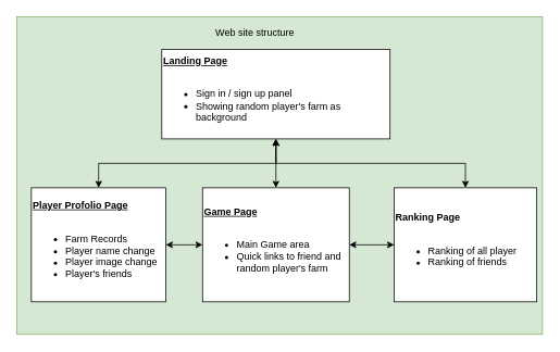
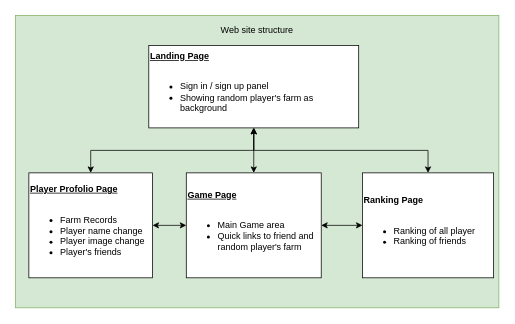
  <mxCell id="0" />
  <mxCell id="1" parent="0" />
  <mxCell id="2" value="" style="rounded=0;whiteSpace=wrap;html=1;shadow=0;glass=0;comic=0;fillColor=#d5e8d4;strokeColor=#82b366;" parent="1" vertex="1"><mxGeometry x="20" y="20" width="645" height="390" as="geometry" /></mxCell>
  <mxCell id="3" style="edgeStyle=orthogonalEdgeStyle;rounded=0;orthogonalLoop=1;jettySize=auto;html=1;entryX=0.5;entryY=0;entryDx=0;entryDy=0;startArrow=classic;startFill=1;" parent="1" source="5" target="8" edge="1"><mxGeometry relative="1" as="geometry" /></mxCell>
  <mxCell id="4" style="edgeStyle=orthogonalEdgeStyle;rounded=0;orthogonalLoop=1;jettySize=auto;html=1;entryX=0.5;entryY=0;entryDx=0;entryDy=0;startArrow=classic;startFill=1;" parent="1" source="5" target="11" edge="1"><mxGeometry relative="1" as="geometry" /></mxCell>
  <mxCell id="5" value="&lt;b&gt;&lt;u&gt;Landing Page&lt;br&gt;&lt;/u&gt;&lt;/b&gt;&lt;br&gt;&lt;ul&gt;&lt;li&gt;&lt;span&gt;Sign in / sign up panel&lt;/span&gt;&lt;/li&gt;&lt;li&gt;&lt;span&gt;Showing random player's farm as background&lt;/span&gt;&lt;/li&gt;&lt;/ul&gt;" style="rounded=0;whiteSpace=wrap;html=1;shadow=0;glass=0;comic=0;align=left;" parent="1" vertex="1"><mxGeometry x="198" y="60" width="280" height="110" as="geometry" /></mxCell>
  <mxCell id="6" style="edgeStyle=orthogonalEdgeStyle;rounded=0;orthogonalLoop=1;jettySize=auto;html=1;entryX=1;entryY=0.5;entryDx=0;entryDy=0;startArrow=classic;startFill=1;" parent="1" source="8" target="11" edge="1"><mxGeometry relative="1" as="geometry" /></mxCell>
  <mxCell id="7" style="edgeStyle=orthogonalEdgeStyle;rounded=0;orthogonalLoop=1;jettySize=auto;html=1;entryX=0;entryY=0.5;entryDx=0;entryDy=0;startArrow=classic;startFill=1;" parent="1" source="8" target="10" edge="1"><mxGeometry relative="1" as="geometry" /></mxCell>
  <mxCell id="8" value="&lt;b&gt;&lt;u&gt;Game Page&lt;/u&gt;&lt;/b&gt;&lt;br&gt;&lt;br&gt;&lt;ul&gt;&lt;li&gt;Main Game area&lt;/li&gt;&lt;li&gt;Quick links to friend and random player's farm&lt;/li&gt;&lt;/ul&gt;" style="rounded=0;whiteSpace=wrap;html=1;shadow=0;glass=0;comic=0;align=left;" parent="1" vertex="1"><mxGeometry x="248" y="230" width="180" height="140" as="geometry" /></mxCell>
  <mxCell id="9" style="edgeStyle=orthogonalEdgeStyle;rounded=0;orthogonalLoop=1;jettySize=auto;html=1;exitX=0.5;exitY=0;exitDx=0;exitDy=0;entryX=0.5;entryY=1;entryDx=0;entryDy=0;startArrow=classic;startFill=1;" parent="1" source="10" target="5" edge="1"><mxGeometry relative="1" as="geometry" /></mxCell>
  <mxCell id="10" value="&lt;b&gt;Ranking Page&lt;/b&gt;&lt;br&gt;&lt;br&gt;&lt;ul&gt;&lt;li&gt;Ranking of all player&lt;/li&gt;&lt;li&gt;Ranking of friends&lt;/li&gt;&lt;/ul&gt;" style="rounded=0;whiteSpace=wrap;html=1;shadow=0;glass=0;comic=0;align=left;" parent="1" vertex="1"><mxGeometry x="483" y="230" width="175" height="140" as="geometry" /></mxCell>
  <mxCell id="11" value="&lt;b&gt;&lt;u&gt;Player Profolio Page&lt;/u&gt;&lt;/b&gt;&lt;br&gt;&lt;br&gt;&lt;ul&gt;&lt;li&gt;Farm Records&lt;/li&gt;&lt;li&gt;Player name change&lt;/li&gt;&lt;li&gt;Player image change&lt;/li&gt;&lt;li&gt;Player's friends&lt;/li&gt;&lt;/ul&gt;" style="rounded=0;whiteSpace=wrap;html=1;shadow=0;glass=0;comic=0;align=left;" parent="1" vertex="1"><mxGeometry x="38" y="230" width="165" height="140" as="geometry" /></mxCell>
- <mxCell id="12" value="Web site structure" style="text;html=1;strokeColor=none;fillColor=none;align=center;verticalAlign=middle;whiteSpace=wrap;rounded=0;shadow=0;glass=0;comic=0;" parent="1" vertex="1"><mxGeometry x="241" y="30" width="143" height="20" as="geometry" /></mxCell>
+ <mxCell id="12" value="Web site structure" style="text;html=1;strokeColor=none;fillColor=none;align=center;verticalAlign=middle;whiteSpace=wrap;rounded=0;shadow=0;glass=0;comic=0;" parent="1" vertex="1"><mxGeometry x="271" y="30" width="143" height="20" as="geometry" /></mxCell>
